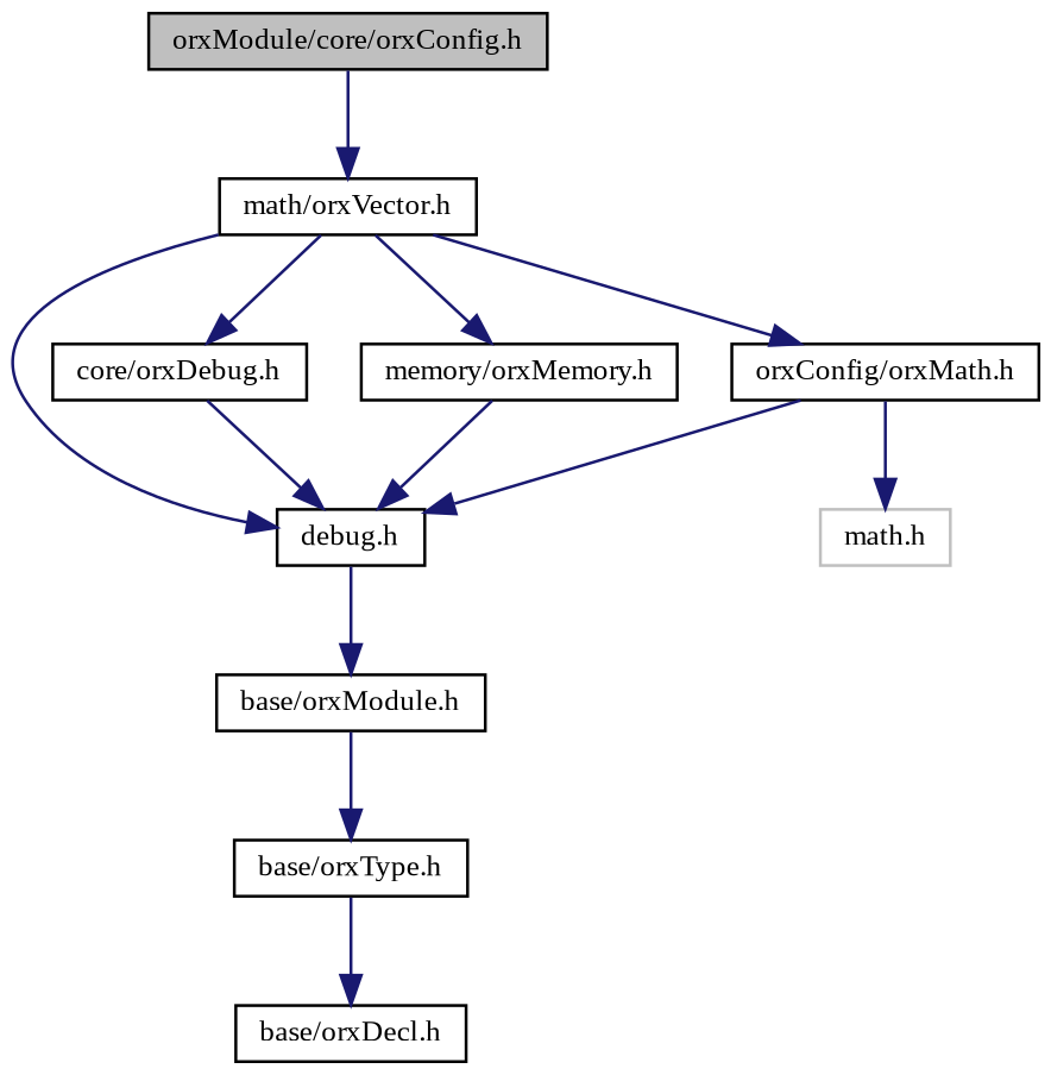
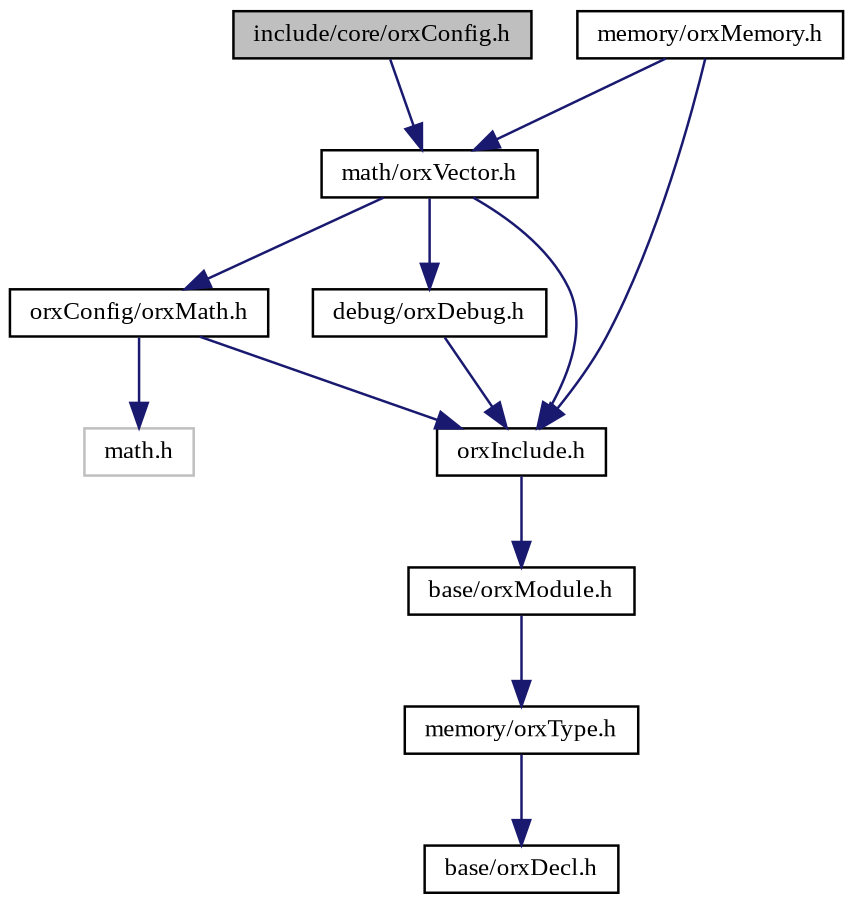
  digraph {
    fontname="Liberation Serif"
    node [color=black fontname="Liberation Serif" fontsize=10 shape=record]
    edge [color=midnightblue fontname="Liberation Serif" fontsize=10 labelfontname=FreeSans labelfontsize=10 style=solid]
-   n1 [fillcolor=grey75 fontcolor=black height=0.2 label="orxModule/core/orxConfig.h" style=filled width=0.4]
+   n1 [fillcolor=grey75 fontcolor=black height=0.2 label="include/core/orxConfig.h" style=filled width=0.4]
    n2 [height=0.2 label="math/orxVector.h" width=0.4]
-   n3 [height=0.2 label="debug.h" width=0.4]
+   n3 [height=0.2 label="orxInclude.h" width=0.4]
    n4 [height=0.2 label="base/orxModule.h" width=0.4]
-   n5 [height=0.2 label="core/orxDebug.h" width=0.4]
+   n5 [height=0.2 label="debug/orxDebug.h" width=0.4]
    n6 [height=0.2 label="memory/orxMemory.h" width=0.4]
    n7 [height=0.2 label="orxConfig/orxMath.h" width=0.4]
-   n8 [height=0.2 label="base/orxType.h" width=0.4]
+   n8 [height=0.2 label="memory/orxType.h" width=0.4]
    n9 [height=0.2 label="base/orxDecl.h" width=0.4]
    n10 [color=grey75 height=0.2 label="math.h" width=0.4]
    n1 -> n2
    n2 -> n3
    n2 -> n5
-   n2 -> n6
+   n6 -> n2
    n2 -> n7
    n3 -> n4
    n4 -> n8
    n5 -> n3
    n6 -> n3
    n7 -> n3
    n7 -> n10
    n8 -> n9
  }
